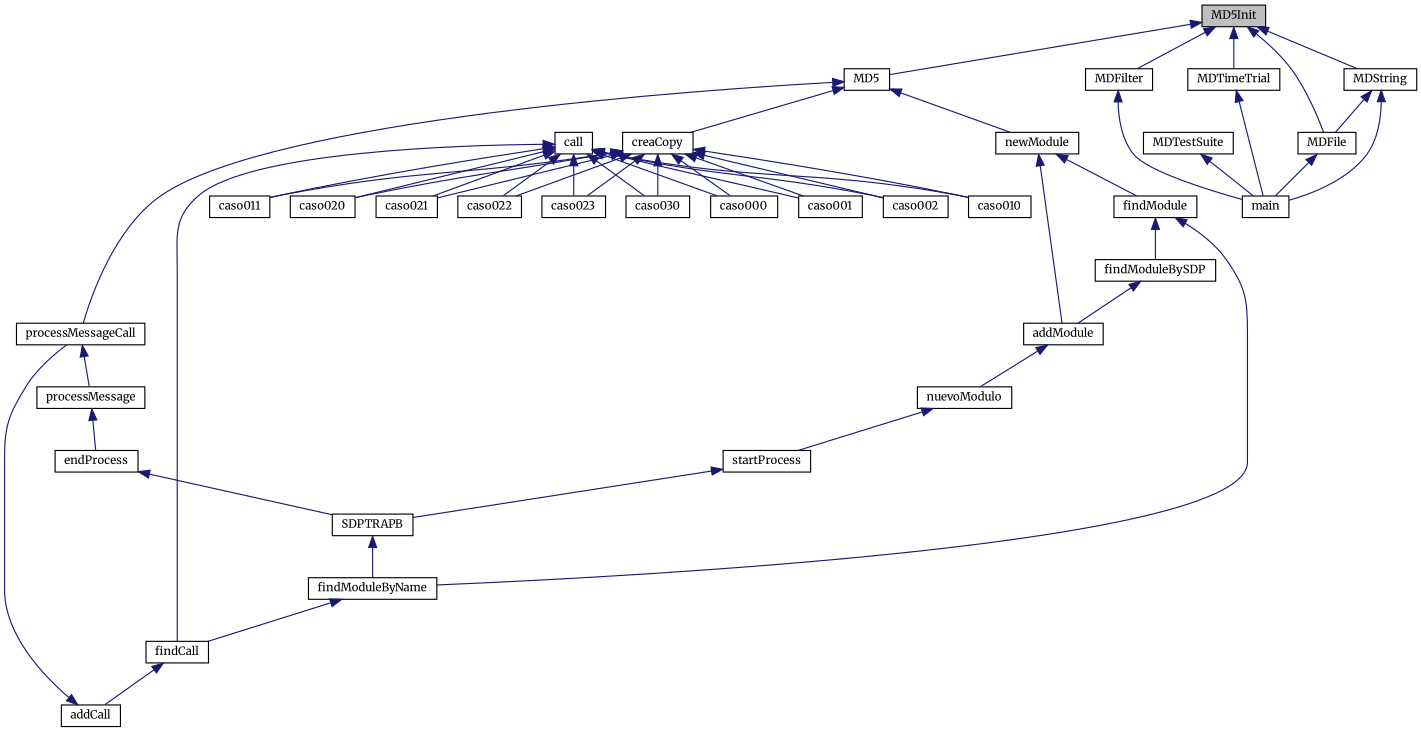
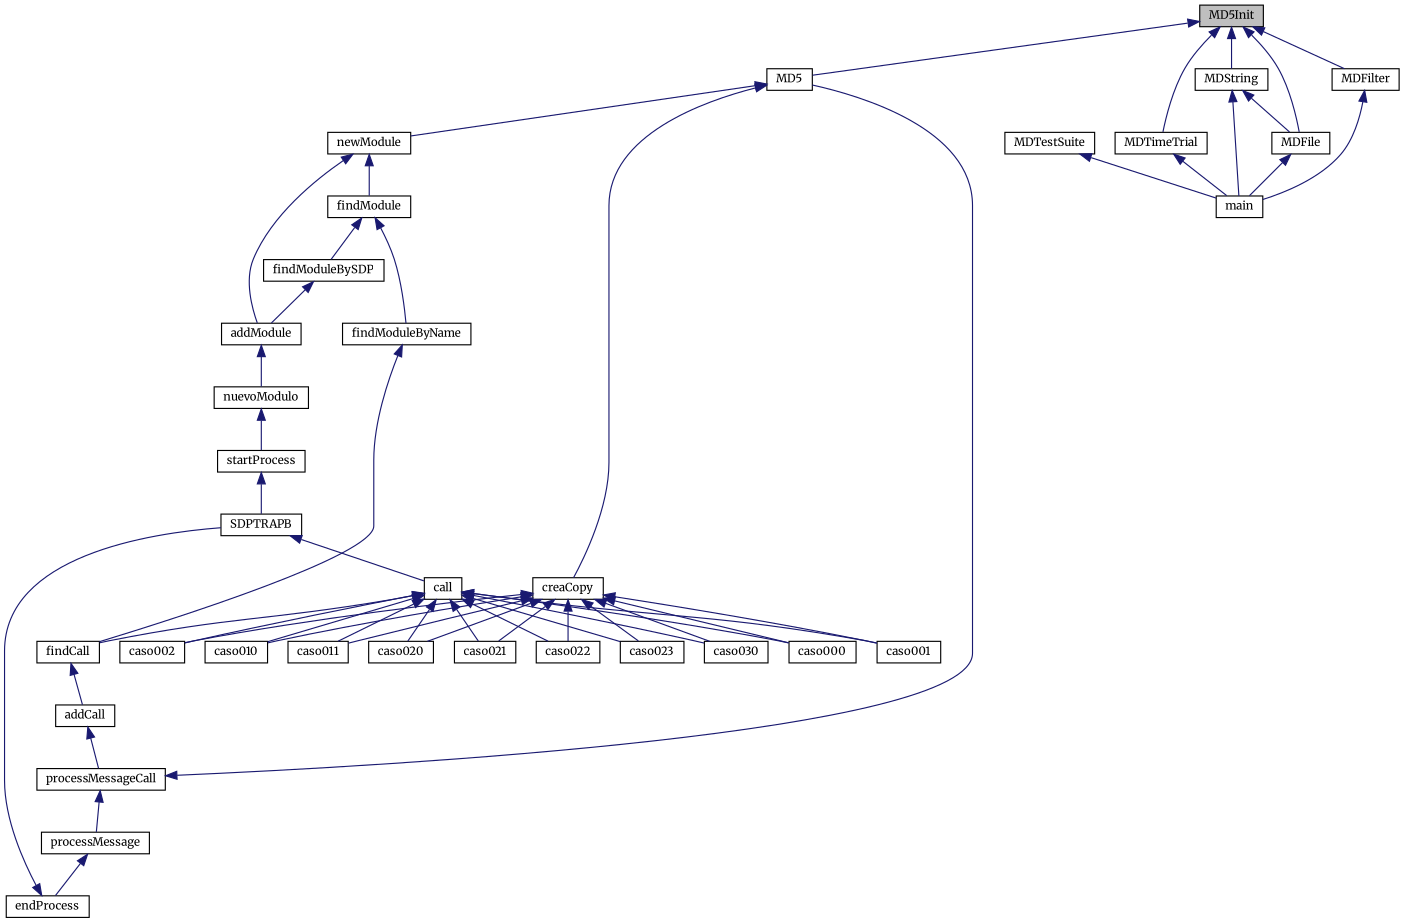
  digraph {
    fontname=Merriweather
    rankdir=TB
    node [color=black fillcolor=white fontname=Merriweather fontsize=10 shape=record style=filled]
    edge [color=midnightblue dir=back fontname=Merriweather fontsize=10 labelfontname=Helvetica labelfontsize=10 style=solid]
    n1 [fillcolor=grey75 fontcolor=black height=0.2 label=MD5Init width=0.4]
    n2 [height=0.2 label=MD5 width=0.4]
    n3 [height=0.2 label=MDTimeTrial width=0.4]
    n4 [height=0.2 label=MDString width=0.4]
    n5 [height=0.2 label=MDFile width=0.4]
    n6 [height=0.2 label=MDFilter width=0.4]
    n7 [height=0.2 label=processMessageCall width=0.4]
    n8 [height=0.2 label=newModule width=0.4]
    n9 [height=0.2 label=creaCopy width=0.4]
    n10 [height=0.2 label=main width=0.4]
    n11 [height=0.2 label=processMessage width=0.4]
    n12 [height=0.2 label=addModule width=0.4]
    n13 [height=0.2 label=findModule width=0.4]
    n14 [height=0.2 label=caso000 width=0.4]
    n15 [height=0.2 label=caso001 width=0.4]
    n16 [height=0.2 label=caso002 width=0.4]
    n17 [height=0.2 label=caso010 width=0.4]
    n18 [height=0.2 label=caso011 width=0.4]
    n19 [height=0.2 label=caso020 width=0.4]
    n20 [height=0.2 label=caso021 width=0.4]
    n21 [height=0.2 label=caso022 width=0.4]
    n22 [height=0.2 label=caso023 width=0.4]
    n23 [height=0.2 label=caso030 width=0.4]
    n24 [height=0.2 label=endProcess width=0.4]
    n25 [height=0.2 label=SDPTRAPB width=0.4]
    n26 [height=0.2 label=call width=0.4]
    n27 [height=0.2 label=findCall width=0.4]
    n28 [height=0.2 label=addCall width=0.4]
    n29 [height=0.2 label=nuevoModulo width=0.4]
    n30 [height=0.2 label=findModuleBySDP width=0.4]
    n31 [height=0.2 label=findModuleByName width=0.4]
    n32 [height=0.2 label=startProcess width=0.4]
    n33 [height=0.2 label=MDTestSuite width=0.4]
    n1 -> n2
    n1 -> n3
    n1 -> n4
    n1 -> n5
    n1 -> n6
-   n2 -> n7
+   n7 -> n2
    n2 -> n8
    n2 -> n9
    n3 -> n10
    n4 -> n5
    n4 -> n10
    n5 -> n10
    n6 -> n10
    n7 -> n11
    n8 -> n12
    n8 -> n13
    n9 -> n14
    n9 -> n15
    n9 -> n16
    n9 -> n17
    n9 -> n18
    n9 -> n19
    n9 -> n20
    n9 -> n21
    n9 -> n22
    n9 -> n23
    n11 -> n24
    n12 -> n29
    n13 -> n30
    n13 -> n31
    n24 -> n25
-   n25 -> n31
+   n25 -> n26
    n26 -> n14
    n26 -> n15
    n26 -> n16
    n26 -> n17
    n26 -> n18
    n26 -> n19
    n26 -> n20
    n26 -> n21
    n26 -> n22
    n26 -> n23
    n26 -> n27
    n27 -> n28
    n28 -> n7
    n29 -> n32
    n30 -> n12
    n31 -> n27
    n32 -> n25
    n33 -> n10
  }
